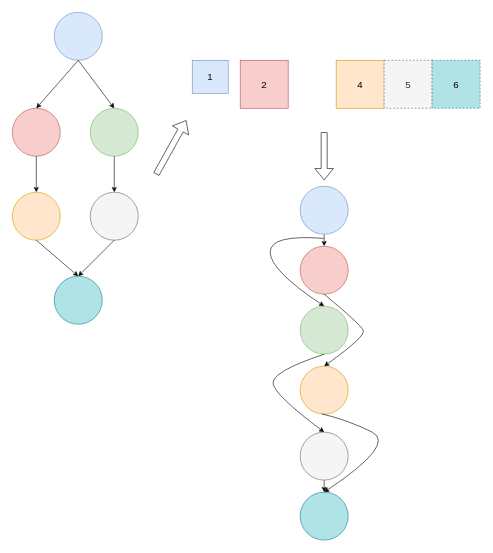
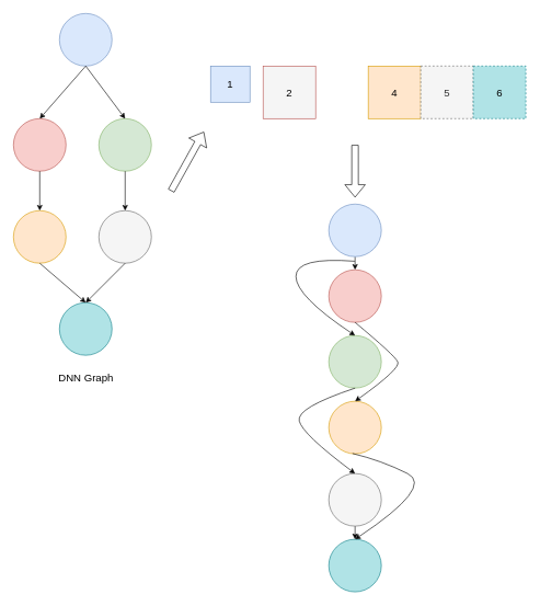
  <mxCell id="0" />
  <mxCell id="1" parent="0" />
  <mxCell id="2" value="" style="ellipse;whiteSpace=wrap;html=1;aspect=fixed;fillColor=#dae8fc;strokeColor=#6c8ebf;" vertex="1" parent="1"><mxGeometry x="90" y="20" width="80" height="80" as="geometry" /></mxCell>
  <mxCell id="3" value="" style="ellipse;whiteSpace=wrap;html=1;aspect=fixed;fillColor=#f8cecc;strokeColor=#b85450;" vertex="1" parent="1"><mxGeometry x="20" y="180" width="80" height="80" as="geometry" /></mxCell>
  <mxCell id="4" value="" style="ellipse;whiteSpace=wrap;html=1;aspect=fixed;fillColor=#d5e8d4;strokeColor=#82b366;" vertex="1" parent="1"><mxGeometry x="150" y="180" width="80" height="80" as="geometry" /></mxCell>
  <mxCell id="5" value="" style="ellipse;whiteSpace=wrap;html=1;aspect=fixed;fillColor=#f5f5f5;fontColor=#333333;strokeColor=#666666;" vertex="1" parent="1"><mxGeometry x="150" y="320" width="80" height="80" as="geometry" /></mxCell>
  <mxCell id="6" value="" style="endArrow=classic;html=1;rounded=0;exitX=0.5;exitY=1;exitDx=0;exitDy=0;entryX=0.5;entryY=0;entryDx=0;entryDy=0;" edge="1" parent="1" source="2" target="3"><mxGeometry width="50" height="50" relative="1" as="geometry"><mxPoint x="80" y="360" as="sourcePoint" /><mxPoint x="130" y="310" as="targetPoint" /></mxGeometry></mxCell>
  <mxCell id="7" value="" style="endArrow=classic;html=1;rounded=0;exitX=0.5;exitY=1;exitDx=0;exitDy=0;entryX=0.5;entryY=0;entryDx=0;entryDy=0;" edge="1" parent="1" source="2" target="4"><mxGeometry width="50" height="50" relative="1" as="geometry"><mxPoint x="180" y="120" as="sourcePoint" /><mxPoint x="180" y="190" as="targetPoint" /></mxGeometry></mxCell>
  <mxCell id="8" value="" style="ellipse;whiteSpace=wrap;html=1;aspect=fixed;fillColor=#ffe6cc;strokeColor=#d79b00;" vertex="1" parent="1"><mxGeometry x="20" y="320" width="80" height="80" as="geometry" /></mxCell>
  <mxCell id="9" value="" style="ellipse;whiteSpace=wrap;html=1;aspect=fixed;fillColor=#b0e3e6;strokeColor=#0e8088;" vertex="1" parent="1"><mxGeometry x="90" y="460" width="80" height="80" as="geometry" /></mxCell>
  <mxCell id="10" value="" style="endArrow=classic;html=1;rounded=0;exitX=0.5;exitY=1;exitDx=0;exitDy=0;entryX=0.5;entryY=0;entryDx=0;entryDy=0;" edge="1" parent="1" source="3" target="8"><mxGeometry width="50" height="50" relative="1" as="geometry"><mxPoint x="171" y="269" as="sourcePoint" /><mxPoint x="100" y="340" as="targetPoint" /></mxGeometry></mxCell>
  <mxCell id="11" value="" style="endArrow=classic;html=1;rounded=0;exitX=0.5;exitY=1;exitDx=0;exitDy=0;entryX=0.5;entryY=0;entryDx=0;entryDy=0;" edge="1" parent="1" source="4" target="5"><mxGeometry width="50" height="50" relative="1" as="geometry"><mxPoint x="231" y="269" as="sourcePoint" /><mxPoint x="160" y="340" as="targetPoint" /></mxGeometry></mxCell>
  <mxCell id="12" value="" style="endArrow=classic;html=1;rounded=0;exitX=0.5;exitY=1;exitDx=0;exitDy=0;entryX=0.5;entryY=0;entryDx=0;entryDy=0;" edge="1" parent="1" source="8" target="9"><mxGeometry width="50" height="50" relative="1" as="geometry"><mxPoint x="171" y="269" as="sourcePoint" /><mxPoint x="100" y="340" as="targetPoint" /></mxGeometry></mxCell>
  <mxCell id="13" value="" style="endArrow=classic;html=1;rounded=0;exitX=0.5;exitY=1;exitDx=0;exitDy=0;entryX=0.5;entryY=0;entryDx=0;entryDy=0;" edge="1" parent="1" source="5" target="9"><mxGeometry width="50" height="50" relative="1" as="geometry"><mxPoint x="100" y="420" as="sourcePoint" /><mxPoint x="180" y="470" as="targetPoint" /></mxGeometry></mxCell>
- <mxCell id="15" value="&lt;font style=&quot;font-size: 16px;&quot;&gt;2&lt;/font&gt;" style="whiteSpace=wrap;html=1;aspect=fixed;fillColor=#f8cecc;strokeColor=#b85450;" vertex="1" parent="1"><mxGeometry x="400" y="100" width="80" height="80" as="geometry" /></mxCell>
+ <mxCell id="14" value="&lt;font style=&quot;font-size: 16px;&quot;&gt;DNN Graph&lt;/font&gt;" style="text;html=1;align=center;verticalAlign=middle;resizable=0;points=[];autosize=1;strokeColor=none;fillColor=none;" vertex="1" parent="1"><mxGeometry x="75" y="560" width="110" height="30" as="geometry" /></mxCell>
+ <mxCell id="15" value="&lt;font style=&quot;font-size: 16px;&quot;&gt;2&lt;/font&gt;" style="whiteSpace=wrap;html=1;aspect=fixed;fillColor=#f5f5f5;strokeColor=#b85450;" vertex="1" parent="1"><mxGeometry x="400" y="100" width="80" height="80" as="geometry" /></mxCell>
  <mxCell id="16" value="&lt;font style=&quot;font-size: 16px;&quot;&gt;4&lt;/font&gt;" style="whiteSpace=wrap;html=1;aspect=fixed;fillColor=#ffe6cc;strokeColor=#d79b00;" vertex="1" parent="1"><mxGeometry x="560" y="100" width="80" height="80" as="geometry" /></mxCell>
  <mxCell id="17" value="&lt;font style=&quot;font-size: 16px;&quot;&gt;5&lt;/font&gt;" style="whiteSpace=wrap;html=1;aspect=fixed;fillColor=#f5f5f5;strokeColor=#666666;fontColor=#333333;dashed=1;" vertex="1" parent="1"><mxGeometry x="640" y="100" width="80" height="80" as="geometry" /></mxCell>
  <mxCell id="18" value="&lt;font style=&quot;font-size: 16px;&quot;&gt;1&lt;/font&gt;" style="whiteSpace=wrap;html=1;aspect=fixed;fillColor=#dae8fc;strokeColor=#6c8ebf;" vertex="1" parent="1"><mxGeometry x="320" y="100" width="60" height="55" as="geometry" /></mxCell>
  <mxCell id="19" value="&lt;font style=&quot;font-size: 16px;&quot;&gt;6&lt;/font&gt;" style="whiteSpace=wrap;html=1;aspect=fixed;fillColor=#b0e3e6;strokeColor=#0e8088;dashed=1;" vertex="1" parent="1"><mxGeometry x="720" y="100" width="80" height="80" as="geometry" /></mxCell>
  <mxCell id="20" value="" style="shape=flexArrow;endArrow=classic;html=1;rounded=0;" edge="1" parent="1"><mxGeometry width="50" height="50" relative="1" as="geometry"><mxPoint x="260" y="290" as="sourcePoint" /><mxPoint x="310" y="200" as="targetPoint" /></mxGeometry></mxCell>
  <mxCell id="21" value="" style="shape=flexArrow;endArrow=classic;html=1;rounded=0;" edge="1" parent="1"><mxGeometry width="50" height="50" relative="1" as="geometry"><mxPoint x="540" y="220" as="sourcePoint" /><mxPoint x="540" y="300" as="targetPoint" /></mxGeometry></mxCell>
  <mxCell id="22" value="&amp;nbsp;" style="text;whiteSpace=wrap;html=1;" vertex="1" parent="1"><mxGeometry x="420" y="430" width="40" height="40" as="geometry" /></mxCell>
  <mxCell id="23" style="edgeStyle=orthogonalEdgeStyle;rounded=0;orthogonalLoop=1;jettySize=auto;html=1;exitX=0.5;exitY=1;exitDx=0;exitDy=0;entryX=0.5;entryY=0;entryDx=0;entryDy=0;" edge="1" parent="1" source="24" target="25"><mxGeometry relative="1" as="geometry" /></mxCell>
  <mxCell id="24" value="" style="ellipse;whiteSpace=wrap;html=1;aspect=fixed;fillColor=#dae8fc;strokeColor=#6c8ebf;" vertex="1" parent="1"><mxGeometry x="500" y="310" width="80" height="80" as="geometry" /></mxCell>
  <mxCell id="25" value="" style="ellipse;whiteSpace=wrap;html=1;aspect=fixed;fillColor=#f8cecc;strokeColor=#b85450;" vertex="1" parent="1"><mxGeometry x="500" y="410" width="80" height="80" as="geometry" /></mxCell>
  <mxCell id="26" value="" style="ellipse;whiteSpace=wrap;html=1;aspect=fixed;fillColor=#d5e8d4;strokeColor=#82b366;" vertex="1" parent="1"><mxGeometry x="500" y="510" width="80" height="80" as="geometry" /></mxCell>
  <mxCell id="27" value="" style="ellipse;whiteSpace=wrap;html=1;aspect=fixed;fillColor=#ffe6cc;strokeColor=#d79b00;" vertex="1" parent="1"><mxGeometry x="500" y="610" width="80" height="80" as="geometry" /></mxCell>
  <mxCell id="28" style="edgeStyle=orthogonalEdgeStyle;rounded=0;orthogonalLoop=1;jettySize=auto;html=1;exitX=0.5;exitY=1;exitDx=0;exitDy=0;entryX=0.5;entryY=0;entryDx=0;entryDy=0;" edge="1" parent="1" source="29" target="30"><mxGeometry relative="1" as="geometry" /></mxCell>
  <mxCell id="29" value="" style="ellipse;whiteSpace=wrap;html=1;aspect=fixed;fillColor=#f5f5f5;fontColor=#333333;strokeColor=#666666;" vertex="1" parent="1"><mxGeometry x="500" y="720" width="80" height="80" as="geometry" /></mxCell>
  <mxCell id="30" value="" style="ellipse;whiteSpace=wrap;html=1;aspect=fixed;fillColor=#b0e3e6;strokeColor=#0e8088;" vertex="1" parent="1"><mxGeometry x="500" y="820" width="80" height="80" as="geometry" /></mxCell>
  <mxCell id="31" value="" style="curved=1;endArrow=classic;html=1;rounded=0;entryX=0.5;entryY=0;entryDx=0;entryDy=0;exitX=0.494;exitY=1.087;exitDx=0;exitDy=0;exitPerimeter=0;" edge="1" parent="1" source="24" target="26"><mxGeometry width="50" height="50" relative="1" as="geometry"><mxPoint x="370" y="420" as="sourcePoint" /><mxPoint x="390" y="580" as="targetPoint" /><Array as="points"><mxPoint x="450" y="390" /><mxPoint x="450" y="450" /></Array></mxGeometry></mxCell>
  <mxCell id="32" value="" style="curved=1;endArrow=classic;html=1;rounded=0;exitX=0.5;exitY=1;exitDx=0;exitDy=0;entryX=0.5;entryY=0;entryDx=0;entryDy=0;" edge="1" parent="1" source="26" target="29"><mxGeometry width="50" height="50" relative="1" as="geometry"><mxPoint x="400" y="620" as="sourcePoint" /><mxPoint x="450" y="570" as="targetPoint" /><Array as="points"><mxPoint x="450" y="620" /><mxPoint x="460" y="660" /></Array></mxGeometry></mxCell>
  <mxCell id="33" value="" style="curved=1;endArrow=classic;html=1;rounded=0;exitX=0.452;exitY=0.994;exitDx=0;exitDy=0;exitPerimeter=0;entryX=0.5;entryY=0;entryDx=0;entryDy=0;" edge="1" parent="1" source="27" target="30"><mxGeometry width="50" height="50" relative="1" as="geometry"><mxPoint x="390" y="660" as="sourcePoint" /><mxPoint x="440" y="610" as="targetPoint" /><Array as="points"><mxPoint x="580" y="700" /><mxPoint x="660" y="740" /></Array></mxGeometry></mxCell>
  <mxCell id="34" value="" style="curved=1;endArrow=classic;html=1;rounded=0;exitX=0.5;exitY=1;exitDx=0;exitDy=0;entryX=0.5;entryY=0;entryDx=0;entryDy=0;" edge="1" parent="1" source="25" target="27"><mxGeometry width="50" height="50" relative="1" as="geometry"><mxPoint x="640" y="540" as="sourcePoint" /><mxPoint x="690" y="490" as="targetPoint" /><Array as="points"><mxPoint x="600" y="540" /><mxPoint x="610" y="560" /></Array></mxGeometry></mxCell>
